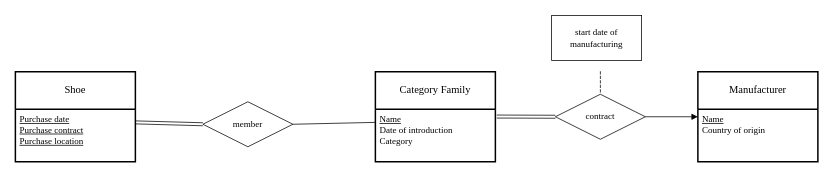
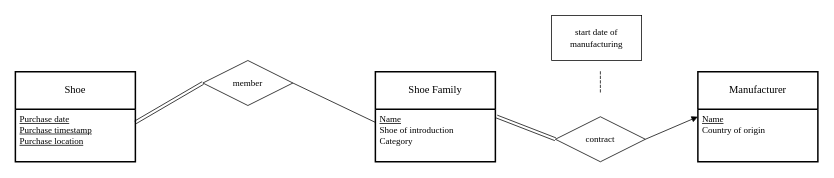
  <mxCell id="0" />
  <mxCell id="1" parent="0" />
  <mxCell id="2" value="Shoe" style="swimlane;childLayout=stackLayout;horizontal=1;startSize=50;horizontalStack=0;rounded=0;fontSize=14;fontStyle=0;strokeWidth=2;resizeParent=0;resizeLast=1;shadow=0;dashed=0;align=center;arcSize=4;whiteSpace=wrap;html=1;fontFamily=Times New Roman;" vertex="1" parent="1"><mxGeometry x="20" y="95" width="160" height="120" as="geometry" /></mxCell>
- <mxCell id="3" value="&lt;div&gt;&lt;u&gt;&lt;span data-contrast=&quot;auto&quot;&gt;Purchase date&lt;/span&gt;&lt;/u&gt;&lt;/div&gt;&lt;div&gt;&lt;u&gt;&lt;span data-contrast=&quot;auto&quot;&gt;Purchase contract&lt;br&gt;&lt;/span&gt;&lt;/u&gt;&lt;/div&gt;&lt;div&gt;&lt;u&gt;&lt;span data-contrast=&quot;auto&quot;&gt;Purchase location&lt;/span&gt;&lt;/u&gt;&lt;/div&gt;&lt;div&gt;&lt;br&gt;&lt;/div&gt;" style="align=left;strokeColor=none;fillColor=none;spacingLeft=4;fontSize=12;verticalAlign=top;resizable=0;rotatable=0;part=1;html=1;fontFamily=Times New Roman;" vertex="1" parent="2"><mxGeometry y="50" width="160" height="70" as="geometry" /></mxCell>
- <mxCell id="4" value="Category Family" style="swimlane;childLayout=stackLayout;horizontal=1;startSize=50;horizontalStack=0;rounded=0;fontSize=14;fontStyle=0;strokeWidth=2;resizeParent=0;resizeLast=1;shadow=0;dashed=0;align=center;arcSize=4;whiteSpace=wrap;html=1;fontFamily=Times New Roman;" vertex="1" parent="1"><mxGeometry x="500" y="95" width="160" height="120" as="geometry" /></mxCell>
- <mxCell id="5" value="&lt;u&gt;Name&lt;/u&gt;&lt;br&gt;&lt;span data-contrast=&quot;auto&quot;&gt;Date of introduction&lt;/span&gt;&lt;br&gt;&lt;span data-contrast=&quot;auto&quot;&gt;Category&lt;/span&gt;" style="align=left;strokeColor=none;fillColor=none;spacingLeft=4;fontSize=12;verticalAlign=top;resizable=0;rotatable=0;part=1;html=1;fontFamily=Times New Roman;" vertex="1" parent="4"><mxGeometry y="50" width="160" height="70" as="geometry" /></mxCell>
+ <mxCell id="3" value="&lt;div&gt;&lt;u&gt;&lt;span data-contrast=&quot;auto&quot;&gt;Purchase date&lt;/span&gt;&lt;/u&gt;&lt;/div&gt;&lt;div&gt;&lt;u&gt;&lt;span data-contrast=&quot;auto&quot;&gt;Purchase timestamp&lt;br&gt;&lt;/span&gt;&lt;/u&gt;&lt;/div&gt;&lt;div&gt;&lt;u&gt;&lt;span data-contrast=&quot;auto&quot;&gt;Purchase location&lt;/span&gt;&lt;/u&gt;&lt;/div&gt;&lt;div&gt;&lt;br&gt;&lt;/div&gt;" style="align=left;strokeColor=none;fillColor=none;spacingLeft=4;fontSize=12;verticalAlign=top;resizable=0;rotatable=0;part=1;html=1;fontFamily=Times New Roman;" vertex="1" parent="2"><mxGeometry y="50" width="160" height="70" as="geometry" /></mxCell>
+ <mxCell id="4" value="Shoe Family" style="swimlane;childLayout=stackLayout;horizontal=1;startSize=50;horizontalStack=0;rounded=0;fontSize=14;fontStyle=0;strokeWidth=2;resizeParent=0;resizeLast=1;shadow=0;dashed=0;align=center;arcSize=4;whiteSpace=wrap;html=1;fontFamily=Times New Roman;" vertex="1" parent="1"><mxGeometry x="500" y="95" width="160" height="120" as="geometry" /></mxCell>
+ <mxCell id="5" value="&lt;u&gt;Name&lt;/u&gt;&lt;br&gt;&lt;span data-contrast=&quot;auto&quot;&gt;Shoe of introduction&lt;/span&gt;&lt;br&gt;&lt;span data-contrast=&quot;auto&quot;&gt;Category&lt;/span&gt;" style="align=left;strokeColor=none;fillColor=none;spacingLeft=4;fontSize=12;verticalAlign=top;resizable=0;rotatable=0;part=1;html=1;fontFamily=Times New Roman;" vertex="1" parent="4"><mxGeometry y="50" width="160" height="70" as="geometry" /></mxCell>
  <mxCell id="6" value="" style="shape=link;html=1;rounded=0;exitX=1;exitY=0.25;exitDx=0;exitDy=0;entryX=0;entryY=0.5;entryDx=0;entryDy=0;fontFamily=Times New Roman;" edge="1" parent="1" source="3" target="17"><mxGeometry relative="1" as="geometry"><mxPoint x="140" y="145" as="sourcePoint" /><mxPoint x="300" y="145" as="targetPoint" /></mxGeometry></mxCell>
  <mxCell id="7" value="" style="resizable=0;html=1;whiteSpace=wrap;align=right;verticalAlign=bottom;fontFamily=Times New Roman;" connectable="0" vertex="1" parent="6"><mxGeometry x="1" relative="1" as="geometry" /></mxCell>
  <mxCell id="8" value="Manufacturer" style="swimlane;childLayout=stackLayout;horizontal=1;startSize=50;horizontalStack=0;rounded=0;fontSize=14;fontStyle=0;strokeWidth=2;resizeParent=0;resizeLast=1;shadow=0;dashed=0;align=center;arcSize=4;whiteSpace=wrap;html=1;fontFamily=Times New Roman;" vertex="1" parent="1"><mxGeometry x="930" y="95" width="160" height="120" as="geometry" /></mxCell>
  <mxCell id="9" value="&lt;u&gt;Name&lt;/u&gt;&lt;br&gt;&lt;span data-contrast=&quot;auto&quot;&gt;Country of origin&lt;/span&gt;&lt;div&gt;&lt;br&gt;&lt;/div&gt;" style="align=left;strokeColor=none;fillColor=none;spacingLeft=4;fontSize=12;verticalAlign=top;resizable=0;rotatable=0;part=1;html=1;fontFamily=Times New Roman;" vertex="1" parent="8"><mxGeometry y="50" width="160" height="70" as="geometry" /></mxCell>
  <mxCell id="10" value="" style="shape=link;html=1;rounded=0;exitX=1.011;exitY=0.139;exitDx=0;exitDy=0;entryX=0;entryY=0.5;entryDx=0;entryDy=0;exitPerimeter=0;fontFamily=Times New Roman;" edge="1" parent="1" source="5" target="12"><mxGeometry relative="1" as="geometry"><mxPoint x="430" y="173" as="sourcePoint" /><mxPoint x="730" y="155" as="targetPoint" /></mxGeometry></mxCell>
  <mxCell id="11" value="" style="resizable=0;html=1;whiteSpace=wrap;align=right;verticalAlign=bottom;fontFamily=Times New Roman;" connectable="0" vertex="1" parent="10"><mxGeometry x="1" relative="1" as="geometry" /></mxCell>
- <mxCell id="12" value="contract" style="shape=rhombus;perimeter=rhombusPerimeter;whiteSpace=wrap;html=1;align=center;fontFamily=Times New Roman;" vertex="1" parent="1"><mxGeometry x="740" y="125" width="120" height="60" as="geometry" /></mxCell>
+ <mxCell id="12" value="contract" style="shape=rhombus;perimeter=rhombusPerimeter;whiteSpace=wrap;html=1;align=center;fontFamily=Times New Roman;" vertex="1" parent="1"><mxGeometry x="740" y="155" width="120" height="60" as="geometry" /></mxCell>
  <mxCell id="13" value="" style="endArrow=block;html=1;rounded=0;exitX=1;exitY=0.5;exitDx=0;exitDy=0;entryX=0;entryY=0.143;entryDx=0;entryDy=0;entryPerimeter=0;fontFamily=Times New Roman;" edge="1" parent="1" source="12" target="9"><mxGeometry relative="1" as="geometry"><mxPoint x="860" y="175" as="sourcePoint" /><mxPoint x="1020" y="175" as="targetPoint" /></mxGeometry></mxCell>
  <mxCell id="14" value="" style="shape=partialRectangle;fillColor=none;align=left;verticalAlign=middle;strokeColor=none;spacingLeft=34;rotatable=0;points=[[0,0.5],[1,0.5]];portConstraint=eastwest;dropTarget=0;fontFamily=Times New Roman;" vertex="1" parent="1"><mxGeometry x="770" y="95" width="90" height="30" as="geometry" /></mxCell>
  <mxCell id="15" value="" style="shape=partialRectangle;top=0;left=0;bottom=0;fillColor=none;stokeWidth=1;dashed=1;align=left;verticalAlign=middle;spacingLeft=4;spacingRight=4;overflow=hidden;rotatable=0;points=[];portConstraint=eastwest;part=1;fontFamily=Times New Roman;" vertex="1" connectable="0" parent="14"><mxGeometry width="30" height="30" as="geometry" /></mxCell>
  <mxCell id="16" value="&lt;span data-contrast=&quot;auto&quot;&gt;start date of manufacturing&lt;/span&gt;" style="rounded=0;whiteSpace=wrap;html=1;fontFamily=Times New Roman;" vertex="1" parent="1"><mxGeometry x="735" y="20" width="120" height="60" as="geometry" /></mxCell>
- <mxCell id="17" value="member" style="shape=rhombus;perimeter=rhombusPerimeter;whiteSpace=wrap;html=1;align=center;fontFamily=Times New Roman;" vertex="1" parent="1"><mxGeometry x="270" y="135" width="120" height="60" as="geometry" /></mxCell>
+ <mxCell id="17" value="member" style="shape=rhombus;perimeter=rhombusPerimeter;whiteSpace=wrap;html=1;align=center;fontFamily=Times New Roman;" vertex="1" parent="1"><mxGeometry x="270" y="80" width="120" height="60" as="geometry" /></mxCell>
  <mxCell id="18" value="" style="endArrow=none;html=1;rounded=0;exitX=1;exitY=0.5;exitDx=0;exitDy=0;entryX=0;entryY=0.25;entryDx=0;entryDy=0;" edge="1" parent="1" source="17" target="5"><mxGeometry width="50" height="50" relative="1" as="geometry"><mxPoint x="400" y="195" as="sourcePoint" /><mxPoint x="450" y="145" as="targetPoint" /></mxGeometry></mxCell>
